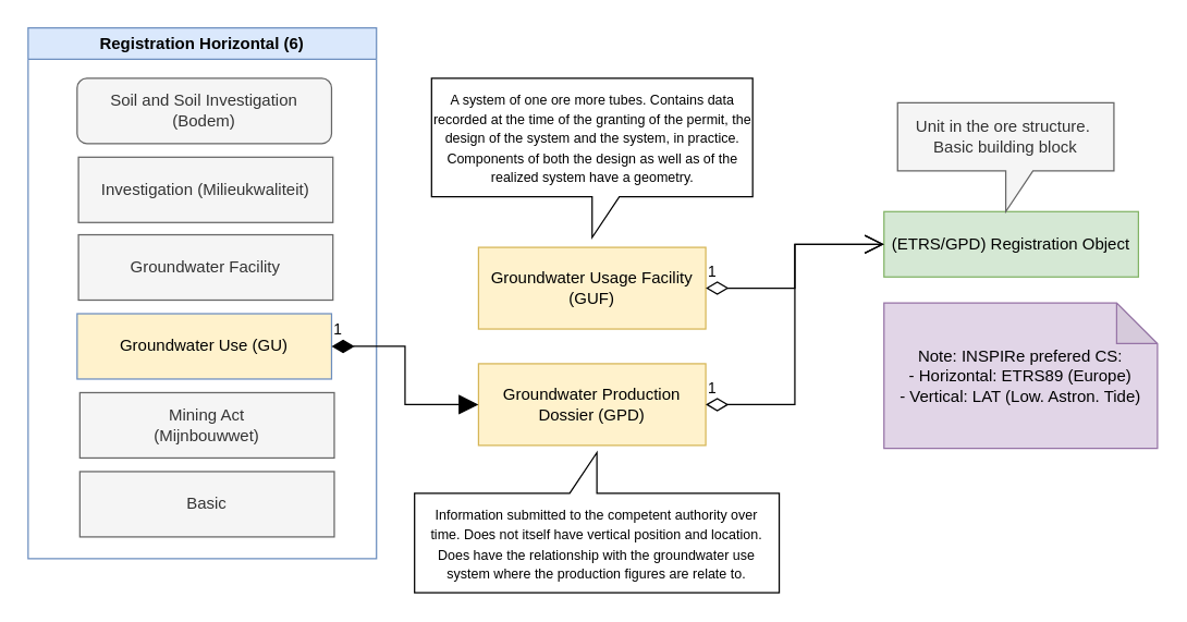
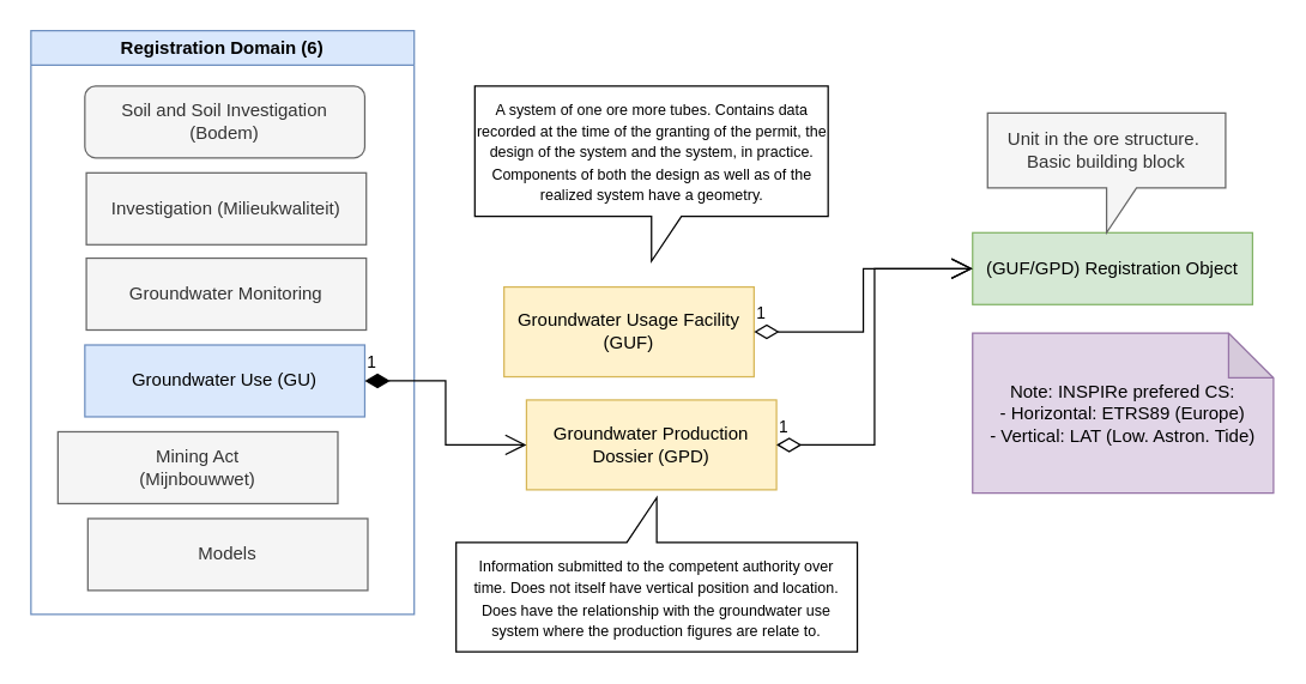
  <mxCell id="0" />
  <mxCell id="1" parent="0" />
  <mxCell id="2" value="&lt;div style=&quot;&quot;&gt;&lt;font style=&quot;font-size: 12px;&quot; face=&quot;sans-serif&quot;&gt;Soil and Soil Investigation&lt;/font&gt;&lt;/div&gt;&lt;div style=&quot;&quot;&gt;&lt;font style=&quot;font-size: 12px;&quot; face=&quot;sans-serif&quot;&gt;(Bodem)&lt;/font&gt;&lt;/div&gt;" style="whiteSpace=wrap;html=1;fillColor=#f5f5f5;strokeColor=#666666;align=center;fontColor=#333333;rounded=1;" parent="1" vertex="1"><mxGeometry x="56" y="57" width="187" height="48" as="geometry" /></mxCell>
  <mxCell id="3" value="&lt;div style=&quot;&quot;&gt;&lt;font style=&quot;font-size: 12px;&quot; face=&quot;sans-serif&quot;&gt;Investigation (Milieukwaliteit)&lt;/font&gt;&lt;/div&gt;" style="rounded=0;whiteSpace=wrap;html=1;fillColor=#f5f5f5;strokeColor=#666666;align=center;fontColor=#333333;" parent="1" vertex="1"><mxGeometry x="57" y="115" width="187" height="48" as="geometry" /></mxCell>
- <mxCell id="4" value="&lt;div style=&quot;&quot;&gt;&lt;font style=&quot;font-size: 12px;&quot; face=&quot;sans-serif&quot;&gt;Groundwater Facility&lt;/font&gt;&lt;/div&gt;" style="rounded=0;whiteSpace=wrap;html=1;fillColor=#f5f5f5;strokeColor=#666666;align=center;fontColor=#333333;" parent="1" vertex="1"><mxGeometry x="57" y="172" width="187" height="48" as="geometry" /></mxCell>
- <mxCell id="5" value="&lt;div style=&quot;&quot;&gt;&lt;font style=&quot;font-size: 12px;&quot; face=&quot;sans-serif&quot;&gt;Groundwater Use (GU)&lt;/font&gt;&lt;/div&gt;" style="rounded=0;whiteSpace=wrap;html=1;fillColor=#fff2cc;strokeColor=#6c8ebf;align=center;" parent="1" vertex="1"><mxGeometry x="56" y="230" width="187" height="48" as="geometry" /></mxCell>
- <mxCell id="6" value="&lt;div style=&quot;&quot;&gt;&lt;font style=&quot;font-size: 12px;&quot; face=&quot;sans-serif&quot;&gt;Mining Act&lt;/font&gt;&lt;/div&gt;&lt;div style=&quot;&quot;&gt;&lt;font style=&quot;font-size: 12px;&quot; face=&quot;sans-serif&quot;&gt;(Mijnbouwwet)&lt;/font&gt;&lt;/div&gt;" style="rounded=0;whiteSpace=wrap;html=1;fillColor=#f5f5f5;strokeColor=#666666;align=center;fontColor=#333333;" parent="1" vertex="1"><mxGeometry x="58" y="288" width="187" height="48" as="geometry" /></mxCell>
- <mxCell id="7" value="&lt;div style=&quot;&quot;&gt;&lt;font style=&quot;font-size: 12px;&quot; face=&quot;sans-serif&quot;&gt;Basic&lt;/font&gt;&lt;/div&gt;" style="rounded=0;whiteSpace=wrap;html=1;fillColor=#f5f5f5;strokeColor=#666666;align=center;fontColor=#333333;" parent="1" vertex="1"><mxGeometry x="58" y="346" width="187" height="48" as="geometry" /></mxCell>
- <mxCell id="8" value="Registration Horizontal (6)" style="swimlane;whiteSpace=wrap;html=1;fillColor=#dae8fc;strokeColor=#6c8ebf;" parent="1" vertex="1"><mxGeometry x="20" y="20" width="256" height="390" as="geometry"><mxRectangle x="68" y="80" width="162" height="26" as="alternateBounds" /></mxGeometry></mxCell>
- <mxCell id="9" value="&lt;div style=&quot;&quot;&gt;&lt;font style=&quot;font-size: 12px;&quot; face=&quot;sans-serif&quot;&gt;(ETRS/GPD) Registration Object&lt;/font&gt;&lt;/div&gt;" style="rounded=0;whiteSpace=wrap;html=1;fillColor=#d5e8d4;strokeColor=#82b366;align=center;" parent="1" vertex="1"><mxGeometry x="649" y="155" width="187" height="48" as="geometry" /></mxCell>
+ <mxCell id="4" value="&lt;div style=&quot;&quot;&gt;&lt;font style=&quot;font-size: 12px;&quot; face=&quot;sans-serif&quot;&gt;Groundwater Monitoring&lt;/font&gt;&lt;/div&gt;" style="rounded=0;whiteSpace=wrap;html=1;fillColor=#f5f5f5;strokeColor=#666666;align=center;fontColor=#333333;" parent="1" vertex="1"><mxGeometry x="57" y="172" width="187" height="48" as="geometry" /></mxCell>
+ <mxCell id="5" value="&lt;div style=&quot;&quot;&gt;&lt;font style=&quot;font-size: 12px;&quot; face=&quot;sans-serif&quot;&gt;Groundwater Use (GU)&lt;/font&gt;&lt;/div&gt;" style="rounded=0;whiteSpace=wrap;html=1;fillColor=#dae8fc;strokeColor=#6c8ebf;align=center;" parent="1" vertex="1"><mxGeometry x="56" y="230" width="187" height="48" as="geometry" /></mxCell>
+ <mxCell id="6" value="&lt;div style=&quot;&quot;&gt;&lt;font style=&quot;font-size: 12px;&quot; face=&quot;sans-serif&quot;&gt;Mining Act&lt;/font&gt;&lt;/div&gt;&lt;div style=&quot;&quot;&gt;&lt;font style=&quot;font-size: 12px;&quot; face=&quot;sans-serif&quot;&gt;(Mijnbouwwet)&lt;/font&gt;&lt;/div&gt;" style="rounded=0;whiteSpace=wrap;html=1;fillColor=#f5f5f5;strokeColor=#666666;align=center;fontColor=#333333;" parent="1" vertex="1"><mxGeometry x="38" y="288" width="187" height="48" as="geometry" /></mxCell>
+ <mxCell id="7" value="&lt;div style=&quot;&quot;&gt;&lt;font style=&quot;font-size: 12px;&quot; face=&quot;sans-serif&quot;&gt;Models&lt;/font&gt;&lt;/div&gt;" style="rounded=0;whiteSpace=wrap;html=1;fillColor=#f5f5f5;strokeColor=#666666;align=center;fontColor=#333333;" parent="1" vertex="1"><mxGeometry x="58" y="346" width="187" height="48" as="geometry" /></mxCell>
+ <mxCell id="8" value="Registration Domain (6)" style="swimlane;whiteSpace=wrap;html=1;fillColor=#dae8fc;strokeColor=#6c8ebf;" parent="1" vertex="1"><mxGeometry x="20" y="20" width="256" height="390" as="geometry"><mxRectangle x="68" y="80" width="162" height="26" as="alternateBounds" /></mxGeometry></mxCell>
+ <mxCell id="9" value="&lt;div style=&quot;&quot;&gt;&lt;font style=&quot;font-size: 12px;&quot; face=&quot;sans-serif&quot;&gt;(GUF/GPD) Registration Object&lt;/font&gt;&lt;/div&gt;" style="rounded=0;whiteSpace=wrap;html=1;fillColor=#d5e8d4;strokeColor=#82b366;align=center;" parent="1" vertex="1"><mxGeometry x="649" y="155" width="187" height="48" as="geometry" /></mxCell>
  <mxCell id="10" value="Unit in the ore structure.&amp;nbsp;&lt;div&gt;Basic building block&lt;/div&gt;" style="shape=callout;whiteSpace=wrap;html=1;perimeter=calloutPerimeter;fillColor=#f5f5f5;strokeColor=#666666;fontColor=#333333;" parent="1" vertex="1"><mxGeometry x="659" y="75" width="159" height="80" as="geometry" /></mxCell>
  <mxCell id="11" value="Note: INSPIRe prefered CS:&lt;div&gt;- Horizontal: ETRS89 (Europe)&lt;/div&gt;&lt;div&gt;- Vertical: LAT (Low. Astron. Tide)&lt;/div&gt;" style="shape=note;whiteSpace=wrap;html=1;backgroundOutline=1;darkOpacity=0.05;fillColor=#e1d5e7;strokeColor=#9673a6;" vertex="1" parent="1"><mxGeometry x="649" y="222" width="201" height="107" as="geometry" /></mxCell>
- <mxCell id="12" value="Groundwater Usage Facility (GUF)" style="rounded=0;whiteSpace=wrap;html=1;fillColor=#fff2cc;strokeColor=#d6b656;" vertex="1" parent="1"><mxGeometry x="351" y="181.25" width="167" height="60" as="geometry" /></mxCell>
+ <mxCell id="12" value="Groundwater Usage Facility (GUF)" style="rounded=0;whiteSpace=wrap;html=1;fillColor=#fff2cc;strokeColor=#d6b656;" vertex="1" parent="1"><mxGeometry x="336" y="191.25" width="167" height="60" as="geometry" /></mxCell>
  <mxCell id="13" value="Groundwater Production Dossier (GPD)" style="rounded=0;whiteSpace=wrap;html=1;fillColor=#fff2cc;strokeColor=#d6b656;" vertex="1" parent="1"><mxGeometry x="351" y="266.75" width="167" height="60" as="geometry" /></mxCell>
- <mxCell id="14" value="1" style="endArrow=block;html=1;endSize=12;startArrow=diamondThin;startSize=14;startFill=1;edgeStyle=orthogonalEdgeStyle;align=left;verticalAlign=bottom;rounded=0;exitX=1;exitY=0.5;exitDx=0;exitDy=0;entryX=0;entryY=0.5;entryDx=0;entryDy=0;" edge="1" parent="1" source="5" target="13"><mxGeometry x="-1" y="3" relative="1" as="geometry"><mxPoint x="253" y="264" as="sourcePoint" /><mxPoint x="357" y="155" as="targetPoint" /></mxGeometry></mxCell>
+ <mxCell id="14" value="1" style="endArrow=open;html=1;endSize=12;startArrow=diamondThin;startSize=14;startFill=1;edgeStyle=orthogonalEdgeStyle;align=left;verticalAlign=bottom;rounded=0;exitX=1;exitY=0.5;exitDx=0;exitDy=0;entryX=0;entryY=0.5;entryDx=0;entryDy=0;" edge="1" parent="1" source="5" target="13"><mxGeometry x="-1" y="3" relative="1" as="geometry"><mxPoint x="253" y="264" as="sourcePoint" /><mxPoint x="357" y="155" as="targetPoint" /></mxGeometry></mxCell>
  <mxCell id="15" value="1" style="endArrow=open;html=1;endSize=12;startArrow=diamondThin;startSize=14;startFill=0;edgeStyle=orthogonalEdgeStyle;align=left;verticalAlign=bottom;rounded=0;exitX=1;exitY=0.5;exitDx=0;exitDy=0;entryX=0;entryY=0.5;entryDx=0;entryDy=0;" edge="1" parent="1" source="12" target="9"><mxGeometry x="-1" y="3" relative="1" as="geometry"><mxPoint x="524" y="234" as="sourcePoint" /><mxPoint x="674" y="493" as="targetPoint" /></mxGeometry></mxCell>
  <mxCell id="16" value="1" style="endArrow=open;html=1;endSize=12;startArrow=diamondThin;startSize=14;startFill=0;edgeStyle=orthogonalEdgeStyle;align=left;verticalAlign=bottom;rounded=0;exitX=1;exitY=0.5;exitDx=0;exitDy=0;entryX=0;entryY=0.5;entryDx=0;entryDy=0;" edge="1" parent="1" source="13" target="9"><mxGeometry x="-1" y="3" relative="1" as="geometry"><mxPoint x="498" y="217" as="sourcePoint" /><mxPoint x="620" y="206" as="targetPoint" /></mxGeometry></mxCell>
  <mxCell id="17" value="&lt;span style=&quot;font-family: sans-serif; text-align: justify; background-color: rgb(255, 255, 255);&quot;&gt;&lt;font style=&quot;font-size: 10px;&quot;&gt;A system of one ore more tubes. Contains data recorded at the time of the granting of the permit, the design of the system and the system, in practice. Components of both the design as well as of the realized system have a geometry.&lt;/font&gt;&lt;/span&gt;" style="shape=callout;whiteSpace=wrap;html=1;perimeter=calloutPerimeter;" vertex="1" parent="1"><mxGeometry x="316.5" y="57" width="236" height="117" as="geometry" /></mxCell>
  <mxCell id="18" value="&lt;font style=&quot;font-size: 10px;&quot;&gt;&lt;span style=&quot;font-family: sans-serif; text-align: justify; background-color: rgb(255, 255, 255);&quot;&gt;Information submitted to the competent authority over time.&amp;nbsp;&lt;/span&gt;&lt;span style=&quot;font-family: sans-serif; text-align: justify; background-color: rgb(255, 255, 255);&quot;&gt;Does not itself have vertical position and location. Does have the relationship with the groundwater use system where the production figures are relate to.&lt;/span&gt;&lt;/font&gt;" style="shape=callout;whiteSpace=wrap;html=1;perimeter=calloutPerimeter;direction=west;" vertex="1" parent="1"><mxGeometry x="304" y="332" width="268" height="103" as="geometry" /></mxCell>
